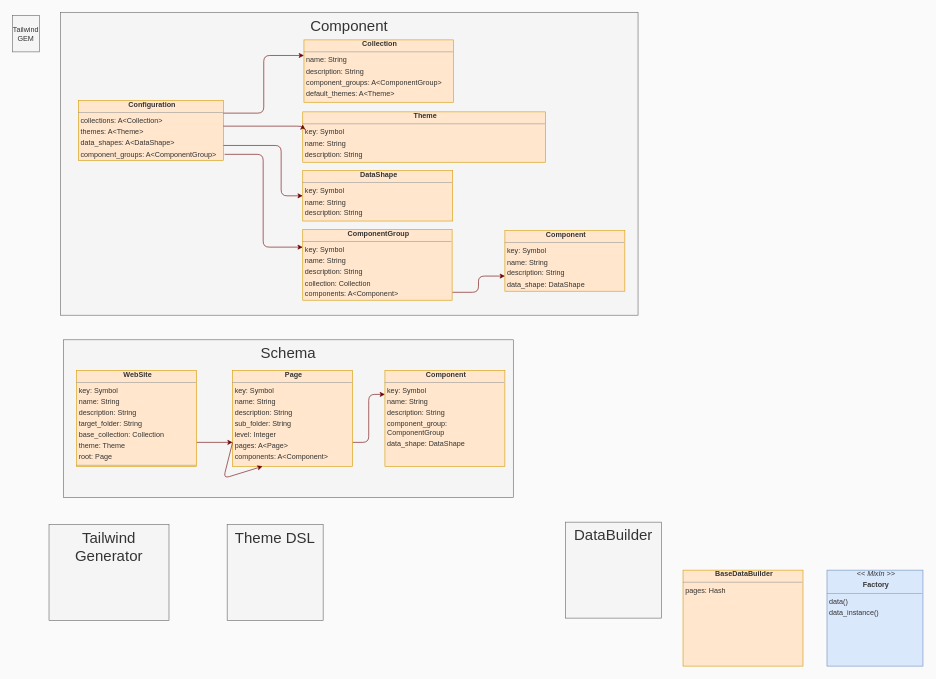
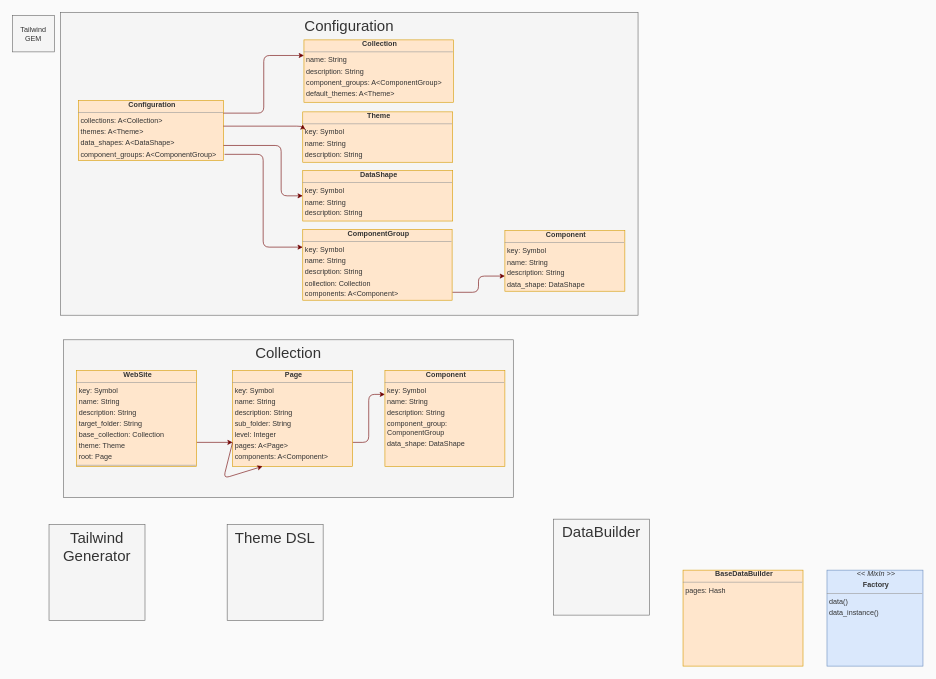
  <mxCell id="0" />
  <mxCell id="1" parent="0" />
- <mxCell id="2" value="Tailwind GEM" style="whiteSpace=wrap;html=1;rounded=0;fillColor=#f5f5f5;strokeColor=#666666;fontColor=#333333" parent="1" vertex="1"><mxGeometry x="20" y="25" width="45" height="61" as="geometry" /></mxCell>
- <mxCell id="3" value="Schema" style="whiteSpace=wrap;html=1;rounded=0;fillColor=#f5f5f5;strokeColor=#666666;fontColor=#333333;verticalAlign=top;fontSize=25;" parent="1" vertex="1"><mxGeometry x="105" y="566" width="750" height="263" as="geometry" /></mxCell>
+ <mxCell id="2" value="Tailwind GEM" style="whiteSpace=wrap;html=1;rounded=0;fillColor=#f5f5f5;strokeColor=#666666;fontColor=#333333" parent="1" vertex="1"><mxGeometry x="20" y="25" width="70" height="61" as="geometry" /></mxCell>
+ <mxCell id="3" value="Collection" style="whiteSpace=wrap;html=1;rounded=0;fillColor=#f5f5f5;strokeColor=#666666;fontColor=#333333;verticalAlign=top;fontSize=25;" parent="1" vertex="1"><mxGeometry x="105" y="566" width="750" height="263" as="geometry" /></mxCell>
  <mxCell id="4" style="edgeStyle=orthogonalEdgeStyle;shape=connector;rounded=1;html=1;exitX=1;exitY=0.75;exitDx=0;exitDy=0;entryX=0;entryY=0.75;entryDx=0;entryDy=0;labelBackgroundColor=default;fontFamily=Helvetica;fontSize=25;fontColor=default;endArrow=classic;strokeColor=#6F0000;fillColor=#a20025;elbow=vertical;" edge="1" parent="1" source="5" target="7"><mxGeometry relative="1" as="geometry" /></mxCell>
  <mxCell id="5" value="&lt;p style=&quot;margin:0px;margin-left:4px;margin-bottom:4px;text-align:center&quot;&gt;&lt;b&gt;WebSite&lt;/b&gt;&lt;/p&gt;&lt;hr size=&quot;1&quot;/&gt;&lt;p style=&quot;margin:0px;margin-left:4px;margin-bottom:4px&quot;&gt;key: Symbol&lt;/p&gt;&lt;p style=&quot;margin:0px;margin-left:4px;margin-bottom:4px&quot;&gt;name: String&lt;/p&gt;&lt;p style=&quot;margin:0px;margin-left:4px;margin-bottom:4px&quot;&gt;description: String&lt;/p&gt;&lt;p style=&quot;margin:0px;margin-left:4px;margin-bottom:4px&quot;&gt;target_folder: String&lt;/p&gt;&lt;p style=&quot;margin:0px;margin-left:4px;margin-bottom:4px&quot;&gt;base_collection: Collection&lt;/p&gt;&lt;p style=&quot;margin:0px;margin-left:4px;margin-bottom:4px&quot;&gt;theme: Theme&lt;/p&gt;&lt;p style=&quot;margin:0px;margin-left:4px;margin-bottom:4px&quot;&gt;root: Page&lt;/p&gt;&lt;hr size=&quot;1&quot;/&gt;&lt;p style=&quot;margin:0px;margin-left:4px;margin-bottom:4px&quot;&gt;favourite_components() : A&amp;lt;Component&amp;gt;&lt;/p&gt;" style="whiteSpace=wrap;html=1;rounded=0;fillColor=#ffe6cc;strokeColor=#d79b00;fontColor=#333333;align=left;overflow=fill;fontSize=12;fontFamily=Helvetica" parent="1" vertex="1"><mxGeometry x="127" y="617" width="200" height="160" as="geometry" /></mxCell>
  <mxCell id="6" style="edgeStyle=orthogonalEdgeStyle;shape=connector;rounded=1;html=1;exitX=1;exitY=0.75;exitDx=0;exitDy=0;entryX=0;entryY=0.25;entryDx=0;entryDy=0;labelBackgroundColor=default;fontFamily=Helvetica;fontSize=25;fontColor=default;endArrow=classic;strokeColor=#6F0000;fillColor=#a20025;elbow=vertical;" edge="1" parent="1" source="7" target="8"><mxGeometry relative="1" as="geometry" /></mxCell>
  <mxCell id="7" value="&lt;p style=&quot;margin:0px;margin-left:4px;margin-bottom:4px;text-align:center&quot;&gt;&lt;b&gt;Page&lt;/b&gt;&lt;/p&gt;&lt;hr size=&quot;1&quot;/&gt;&lt;p style=&quot;margin:0px;margin-left:4px;margin-bottom:4px&quot;&gt;key: Symbol&lt;/p&gt;&lt;p style=&quot;margin:0px;margin-left:4px;margin-bottom:4px&quot;&gt;name: String&lt;/p&gt;&lt;p style=&quot;margin:0px;margin-left:4px;margin-bottom:4px&quot;&gt;description: String&lt;/p&gt;&lt;p style=&quot;margin:0px;margin-left:4px;margin-bottom:4px&quot;&gt;sub_folder: String&lt;/p&gt;&lt;p style=&quot;margin:0px;margin-left:4px;margin-bottom:4px&quot;&gt;level: Integer&lt;/p&gt;&lt;p style=&quot;margin:0px;margin-left:4px;margin-bottom:4px&quot;&gt;pages: A&amp;lt;Page&amp;gt;&lt;/p&gt;&lt;p style=&quot;margin:0px;margin-left:4px;margin-bottom:4px&quot;&gt;components: A&amp;lt;Component&amp;gt;&lt;/p&gt;" style="whiteSpace=wrap;html=1;rounded=0;fillColor=#ffe6cc;strokeColor=#d79b00;fontColor=#333333;align=left;overflow=fill;fontSize=12;fontFamily=Helvetica" parent="1" vertex="1"><mxGeometry x="387" y="617" width="200" height="160" as="geometry" /></mxCell>
  <mxCell id="8" value="&lt;p style=&quot;margin:0px;margin-left:4px;margin-bottom:4px;text-align:center&quot;&gt;&lt;b&gt;Component&lt;/b&gt;&lt;/p&gt;&lt;hr size=&quot;1&quot;/&gt;&lt;p style=&quot;margin:0px;margin-left:4px;margin-bottom:4px&quot;&gt;key: Symbol&lt;/p&gt;&lt;p style=&quot;margin:0px;margin-left:4px;margin-bottom:4px&quot;&gt;name: String&lt;/p&gt;&lt;p style=&quot;margin:0px;margin-left:4px;margin-bottom:4px&quot;&gt;description: String&lt;/p&gt;&lt;p style=&quot;margin:0px;margin-left:4px;margin-bottom:4px&quot;&gt;component_group: ComponentGroup&lt;/p&gt;&lt;p style=&quot;margin:0px;margin-left:4px;margin-bottom:4px&quot;&gt;data_shape: DataShape&lt;/p&gt;" style="whiteSpace=wrap;html=1;rounded=0;fillColor=#ffe6cc;strokeColor=#d79b00;fontColor=#333333;align=left;overflow=fill;fontSize=12;fontFamily=Helvetica" parent="1" vertex="1"><mxGeometry x="641" y="617" width="200" height="160" as="geometry" /></mxCell>
- <mxCell id="9" value="Tailwind Generator" style="whiteSpace=wrap;html=1;rounded=0;fillColor=#f5f5f5;strokeColor=#666666;fontColor=#333333;verticalAlign=top;fontSize=25;" parent="1" vertex="1"><mxGeometry x="81" y="874" width="200" height="160" as="geometry" /></mxCell>
+ <mxCell id="9" value="Tailwind Generator" style="whiteSpace=wrap;html=1;rounded=0;fillColor=#f5f5f5;strokeColor=#666666;fontColor=#333333;verticalAlign=top;fontSize=25;" parent="1" vertex="1"><mxGeometry x="81" y="874" width="160" height="160" as="geometry" /></mxCell>
  <mxCell id="10" value="Theme DSL" style="whiteSpace=wrap;html=1;rounded=0;fillColor=#f5f5f5;strokeColor=#666666;fontColor=#333333;verticalAlign=top;fontSize=25;" parent="1" vertex="1"><mxGeometry x="378" y="874" width="160" height="160" as="geometry" /></mxCell>
- <mxCell id="11" value="DataBuilder" style="whiteSpace=wrap;html=1;rounded=0;fillColor=#f5f5f5;strokeColor=#666666;fontColor=#333333;verticalAlign=top;fontSize=25;" parent="1" vertex="1"><mxGeometry x="942" y="870" width="160" height="160" as="geometry" /></mxCell>
+ <mxCell id="11" value="DataBuilder" style="whiteSpace=wrap;html=1;rounded=0;fillColor=#f5f5f5;strokeColor=#666666;fontColor=#333333;verticalAlign=top;fontSize=25;" parent="1" vertex="1"><mxGeometry x="922" y="865" width="160" height="160" as="geometry" /></mxCell>
  <mxCell id="12" value="&lt;p style=&quot;margin:0px;margin-left:4px;margin-bottom:4px;text-align:center&quot;&gt;&lt;b&gt;BaseDataBuilder&lt;/b&gt;&lt;/p&gt;&lt;hr size=&quot;1&quot;/&gt;&lt;p style=&quot;margin:0px;margin-left:4px;margin-bottom:4px&quot;&gt;pages: Hash&lt;/p&gt;" style="whiteSpace=wrap;html=1;rounded=0;fillColor=#ffe6cc;strokeColor=#d79b00;fontColor=#333333;align=left;overflow=fill;fontSize=12;fontFamily=Helvetica" parent="1" vertex="1"><mxGeometry x="1138" y="950" width="200" height="160" as="geometry" /></mxCell>
  <mxCell id="13" value="&lt;p style=&quot;margin:0px;margin-left:4px;margin-bottom:4px;text-align:center&quot;&gt;&lt;i&gt;&amp;lt;&amp;lt; MixIn &amp;gt;&amp;gt;&lt;/i&gt;&lt;/p&gt;&lt;p style=&quot;margin:0px;margin-left:4px;margin-bottom:4px;text-align:center&quot;&gt;&lt;b&gt;Factory&lt;/b&gt;&lt;/p&gt;&lt;hr size=&quot;1&quot;/&gt;&lt;p style=&quot;margin:0px;margin-left:4px;margin-bottom:4px&quot;&gt;data()&lt;/p&gt;&lt;p style=&quot;margin:0px;margin-left:4px;margin-bottom:4px&quot;&gt;data_instance()&lt;/p&gt;" style="whiteSpace=wrap;html=1;rounded=0;fillColor=#dae8fc;strokeColor=#6c8ebf;fontColor=#333333;align=left;overflow=fill;fontSize=12;fontFamily=Helvetica" parent="1" vertex="1"><mxGeometry x="1378" y="950" width="160" height="160" as="geometry" /></mxCell>
  <mxCell id="14" value="" style="group" vertex="1" connectable="0" parent="1"><mxGeometry x="100" y="20" width="963" height="505" as="geometry" /></mxCell>
- <mxCell id="15" value="Component" style="whiteSpace=wrap;html=1;rounded=0;fillColor=#f5f5f5;strokeColor=#666666;fontColor=#333333;verticalAlign=top;fontSize=25;" parent="14" vertex="1"><mxGeometry width="963" height="505" as="geometry" /></mxCell>
+ <mxCell id="15" value="Configuration" style="whiteSpace=wrap;html=1;rounded=0;fillColor=#f5f5f5;strokeColor=#666666;fontColor=#333333;verticalAlign=top;fontSize=25;" parent="14" vertex="1"><mxGeometry width="963" height="505" as="geometry" /></mxCell>
  <mxCell id="16" value="&lt;p style=&quot;margin:0px;margin-left:4px;margin-bottom:4px;text-align:center&quot;&gt;&lt;b&gt;Configuration&lt;/b&gt;&lt;/p&gt;&lt;hr size=&quot;1&quot;/&gt;&lt;p style=&quot;margin:0px;margin-left:4px;margin-bottom:4px&quot;&gt;collections: A&amp;lt;Collection&amp;gt;&lt;/p&gt;&lt;p style=&quot;margin:0px;margin-left:4px;margin-bottom:4px&quot;&gt;themes: A&amp;lt;Theme&amp;gt;&lt;/p&gt;&lt;p style=&quot;margin:0px;margin-left:4px;margin-bottom:4px&quot;&gt;data_shapes: A&amp;lt;DataShape&amp;gt;&lt;/p&gt;&lt;p style=&quot;margin:0px;margin-left:4px;margin-bottom:4px&quot;&gt;component_groups: A&amp;lt;ComponentGroup&amp;gt;&lt;/p&gt;" style="whiteSpace=wrap;html=1;rounded=0;fillColor=#ffe6cc;strokeColor=#d79b00;fontColor=#333333;align=left;overflow=fill;fontSize=12;fontFamily=Helvetica" parent="14" vertex="1"><mxGeometry x="30" y="147" width="242" height="100" as="geometry" /></mxCell>
  <mxCell id="17" value="&lt;p style=&quot;margin:0px;margin-left:4px;margin-bottom:4px;text-align:center&quot;&gt;&lt;b&gt;Collection&lt;/b&gt;&lt;/p&gt;&lt;hr size=&quot;1&quot;/&gt;&lt;p style=&quot;margin:0px;margin-left:4px;margin-bottom:4px&quot;&gt;name: String&lt;/p&gt;&lt;p style=&quot;margin:0px;margin-left:4px;margin-bottom:4px&quot;&gt;description: String&lt;/p&gt;&lt;p style=&quot;margin:0px;margin-left:4px;margin-bottom:4px&quot;&gt;component_groups: A&amp;lt;ComponentGroup&amp;gt;&lt;/p&gt;&lt;p style=&quot;margin:0px;margin-left:4px;margin-bottom:4px&quot;&gt;default_themes: A&amp;lt;Theme&amp;gt;&lt;/p&gt;" style="whiteSpace=wrap;html=1;rounded=0;fillColor=#ffe6cc;strokeColor=#d79b00;fontColor=#333333;align=left;overflow=fill;fontSize=12;fontFamily=Helvetica" parent="14" vertex="1"><mxGeometry x="406" y="46" width="249" height="104" as="geometry" /></mxCell>
  <mxCell id="18" style="edgeStyle=orthogonalEdgeStyle;html=1;exitX=0.999;exitY=0.211;exitDx=0;exitDy=0;entryX=0;entryY=0.25;entryDx=0;entryDy=0;fillColor=#a20025;strokeColor=#6F0000;exitPerimeter=0;elbow=vertical;" parent="14" source="16" target="17" edge="1"><mxGeometry relative="1" as="geometry" /></mxCell>
- <mxCell id="19" value="&lt;p style=&quot;margin:0px;margin-left:4px;margin-bottom:4px;text-align:center&quot;&gt;&lt;b&gt;Theme&lt;/b&gt;&lt;/p&gt;&lt;hr size=&quot;1&quot;/&gt;&lt;p style=&quot;margin:0px;margin-left:4px;margin-bottom:4px&quot;&gt;key: Symbol&lt;/p&gt;&lt;p style=&quot;margin:0px;margin-left:4px;margin-bottom:4px&quot;&gt;name: String&lt;/p&gt;&lt;p style=&quot;margin:0px;margin-left:4px;margin-bottom:4px&quot;&gt;description: String&lt;/p&gt;" style="whiteSpace=wrap;html=1;rounded=0;fillColor=#ffe6cc;strokeColor=#d79b00;fontColor=#333333;align=left;overflow=fill;fontSize=12;fontFamily=Helvetica" parent="14" vertex="1"><mxGeometry x="404" y="166" width="405" height="84" as="geometry" /></mxCell>
+ <mxCell id="19" value="&lt;p style=&quot;margin:0px;margin-left:4px;margin-bottom:4px;text-align:center&quot;&gt;&lt;b&gt;Theme&lt;/b&gt;&lt;/p&gt;&lt;hr size=&quot;1&quot;/&gt;&lt;p style=&quot;margin:0px;margin-left:4px;margin-bottom:4px&quot;&gt;key: Symbol&lt;/p&gt;&lt;p style=&quot;margin:0px;margin-left:4px;margin-bottom:4px&quot;&gt;name: String&lt;/p&gt;&lt;p style=&quot;margin:0px;margin-left:4px;margin-bottom:4px&quot;&gt;description: String&lt;/p&gt;" style="whiteSpace=wrap;html=1;rounded=0;fillColor=#ffe6cc;strokeColor=#d79b00;fontColor=#333333;align=left;overflow=fill;fontSize=12;fontFamily=Helvetica" parent="14" vertex="1"><mxGeometry x="404" y="166" width="250" height="84" as="geometry" /></mxCell>
  <mxCell id="20" style="edgeStyle=orthogonalEdgeStyle;shape=connector;rounded=1;html=1;exitX=0.999;exitY=0.428;exitDx=0;exitDy=0;entryX=0;entryY=0.25;entryDx=0;entryDy=0;labelBackgroundColor=default;fontFamily=Helvetica;fontSize=11;fontColor=default;endArrow=classic;strokeColor=#6F0000;fillColor=#a20025;exitPerimeter=0;elbow=vertical;" edge="1" parent="14" source="16" target="19"><mxGeometry relative="1" as="geometry"><Array as="points"><mxPoint x="404" y="190" /></Array></mxGeometry></mxCell>
  <mxCell id="21" value="&lt;p style=&quot;margin:0px;margin-left:4px;margin-bottom:4px;text-align:center&quot;&gt;&lt;b&gt;ComponentGroup&lt;/b&gt;&lt;/p&gt;&lt;hr size=&quot;1&quot;/&gt;&lt;p style=&quot;margin:0px;margin-left:4px;margin-bottom:4px&quot;&gt;key: Symbol&lt;/p&gt;&lt;p style=&quot;margin:0px;margin-left:4px;margin-bottom:4px&quot;&gt;name: String&lt;/p&gt;&lt;p style=&quot;margin:0px;margin-left:4px;margin-bottom:4px&quot;&gt;description: String&lt;/p&gt;&lt;p style=&quot;margin:0px;margin-left:4px;margin-bottom:4px&quot;&gt;collection: Collection&lt;/p&gt;&lt;p style=&quot;margin:0px;margin-left:4px;margin-bottom:4px&quot;&gt;components: A&amp;lt;Component&amp;gt;&lt;/p&gt;" style="whiteSpace=wrap;html=1;rounded=0;fillColor=#ffe6cc;strokeColor=#d79b00;fontColor=#333333;align=left;overflow=fill;fontSize=12;fontFamily=Helvetica" parent="14" vertex="1"><mxGeometry x="404" y="362" width="249" height="118" as="geometry" /></mxCell>
  <mxCell id="22" style="edgeStyle=orthogonalEdgeStyle;shape=connector;rounded=1;html=1;exitX=1.007;exitY=0.898;exitDx=0;exitDy=0;labelBackgroundColor=default;fontFamily=Helvetica;fontSize=11;fontColor=default;endArrow=classic;strokeColor=#6F0000;fillColor=#a20025;exitPerimeter=0;entryX=0;entryY=0.25;entryDx=0;entryDy=0;elbow=vertical;" edge="1" parent="14" source="16" target="21"><mxGeometry relative="1" as="geometry" /></mxCell>
  <mxCell id="23" value="&lt;p style=&quot;margin:0px;margin-left:4px;margin-bottom:4px;text-align:center&quot;&gt;&lt;b&gt;Component&lt;/b&gt;&lt;/p&gt;&lt;hr size=&quot;1&quot;/&gt;&lt;p style=&quot;margin:0px;margin-left:4px;margin-bottom:4px&quot;&gt;key: Symbol&lt;/p&gt;&lt;p style=&quot;margin:0px;margin-left:4px;margin-bottom:4px&quot;&gt;name: String&lt;/p&gt;&lt;p style=&quot;margin:0px;margin-left:4px;margin-bottom:4px&quot;&gt;description: String&lt;/p&gt;&lt;p style=&quot;margin:0px;margin-left:4px;margin-bottom:4px&quot;&gt;data_shape: DataShape&lt;/p&gt;" style="whiteSpace=wrap;html=1;rounded=0;fillColor=#ffe6cc;strokeColor=#d79b00;fontColor=#333333;align=left;overflow=fill;fontSize=12;fontFamily=Helvetica" parent="14" vertex="1"><mxGeometry x="741" y="364" width="200" height="101" as="geometry" /></mxCell>
  <mxCell id="24" style="edgeStyle=orthogonalEdgeStyle;shape=connector;rounded=1;html=1;exitX=1.003;exitY=0.888;exitDx=0;exitDy=0;entryX=0;entryY=0.75;entryDx=0;entryDy=0;labelBackgroundColor=default;fontFamily=Helvetica;fontSize=11;fontColor=default;endArrow=classic;strokeColor=#6F0000;fillColor=#a20025;exitPerimeter=0;" edge="1" parent="14" source="21" target="23"><mxGeometry relative="1" as="geometry" /></mxCell>
  <mxCell id="25" value="&lt;p style=&quot;margin:0px;margin-left:4px;margin-bottom:4px;text-align:center&quot;&gt;&lt;b&gt;DataShape&lt;/b&gt;&lt;/p&gt;&lt;hr size=&quot;1&quot;/&gt;&lt;p style=&quot;margin:0px;margin-left:4px;margin-bottom:4px&quot;&gt;key: Symbol&lt;/p&gt;&lt;p style=&quot;margin:0px;margin-left:4px;margin-bottom:4px&quot;&gt;name: String&lt;/p&gt;&lt;p style=&quot;margin:0px;margin-left:4px;margin-bottom:4px&quot;&gt;description: String&lt;/p&gt;" style="whiteSpace=wrap;html=1;rounded=0;fillColor=#ffe6cc;strokeColor=#d79b00;fontColor=#333333;align=left;overflow=fill;fontSize=12;fontFamily=Helvetica" parent="14" vertex="1"><mxGeometry x="404" y="264" width="250" height="84" as="geometry" /></mxCell>
  <mxCell id="26" style="edgeStyle=orthogonalEdgeStyle;shape=connector;rounded=1;html=1;exitX=1;exitY=0.75;exitDx=0;exitDy=0;labelBackgroundColor=default;fontFamily=Helvetica;fontSize=11;fontColor=default;endArrow=classic;strokeColor=#6F0000;fillColor=#a20025;elbow=vertical;" edge="1" parent="14" source="16" target="25"><mxGeometry relative="1" as="geometry"><Array as="points"><mxPoint x="368" y="222" /><mxPoint x="368" y="306" /></Array></mxGeometry></mxCell>
  <mxCell id="27" style="edgeStyle=orthogonalEdgeStyle;shape=connector;rounded=1;html=1;exitX=0;exitY=0.75;exitDx=0;exitDy=0;entryX=0.25;entryY=1;entryDx=0;entryDy=0;labelBackgroundColor=default;fontFamily=Helvetica;fontSize=25;fontColor=default;endArrow=classic;strokeColor=#6F0000;fillColor=#a20025;" edge="1" parent="1" source="7" target="7"><mxGeometry relative="1" as="geometry"><Array as="points"><mxPoint x="372" y="797" /></Array></mxGeometry></mxCell>
